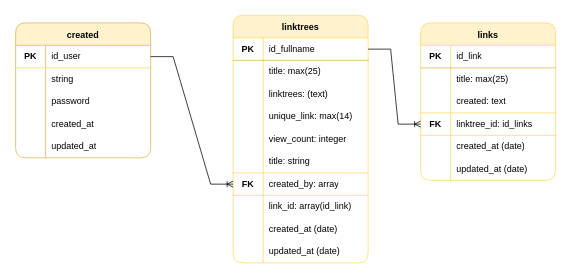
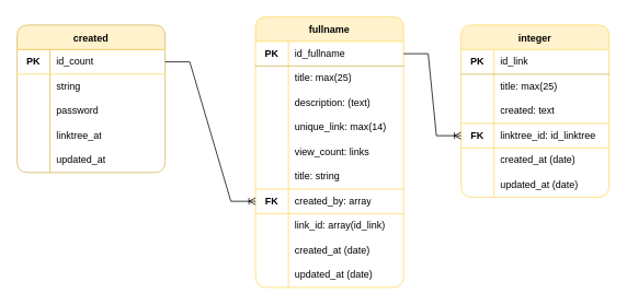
  <mxCell id="0" />
  <mxCell id="1" parent="0" />
  <mxCell id="2" value="created" style="shape=table;startSize=30;container=1;collapsible=0;childLayout=tableLayout;fixedRows=1;rowLines=0;fontStyle=1;rounded=1;fillStyle=auto;strokeWidth=1;fillColor=#fff2cc;strokeColor=#d6b656;swimlaneFillColor=default;swimlaneLine=1;" vertex="1" parent="1"><mxGeometry x="20" y="30" width="180" height="180" as="geometry" /></mxCell>
  <mxCell id="3" value="" style="shape=tableRow;horizontal=0;startSize=0;swimlaneHead=0;swimlaneBody=0;top=1;left=0;bottom=1;right=0;collapsible=0;dropTarget=0;fillColor=none;points=[[0,0.5],[1,0.5]];portConstraint=eastwest;rounded=0;fillStyle=auto;strokeWidth=1;strokeColor=#FFD966;" vertex="1" parent="2"><mxGeometry y="30" width="180" height="30" as="geometry" /></mxCell>
  <mxCell id="4" value="&lt;b&gt;PK&lt;/b&gt;" style="shape=partialRectangle;html=1;whiteSpace=wrap;connectable=0;fillColor=none;top=0;left=0;bottom=0;right=0;overflow=hidden;pointerEvents=1;rounded=0;fillStyle=auto;strokeWidth=0;" vertex="1" parent="3"><mxGeometry width="40" height="30" as="geometry"><mxRectangle width="40" height="30" as="alternateBounds" /></mxGeometry></mxCell>
- <mxCell id="5" value="id_user" style="shape=partialRectangle;html=1;whiteSpace=wrap;connectable=0;fillColor=none;top=0;left=0;bottom=0;right=0;align=left;spacingLeft=6;overflow=hidden;rounded=0;fillStyle=auto;strokeWidth=0;" vertex="1" parent="3"><mxGeometry x="40" width="140" height="30" as="geometry"><mxRectangle width="140" height="30" as="alternateBounds" /></mxGeometry></mxCell>
+ <mxCell id="5" value="id_count" style="shape=partialRectangle;html=1;whiteSpace=wrap;connectable=0;fillColor=none;top=0;left=0;bottom=0;right=0;align=left;spacingLeft=6;overflow=hidden;rounded=0;fillStyle=auto;strokeWidth=0;" vertex="1" parent="3"><mxGeometry x="40" width="140" height="30" as="geometry"><mxRectangle width="140" height="30" as="alternateBounds" /></mxGeometry></mxCell>
  <mxCell id="6" value="" style="shape=tableRow;horizontal=0;startSize=0;swimlaneHead=0;swimlaneBody=0;top=0;left=0;bottom=0;right=0;collapsible=0;dropTarget=0;fillColor=none;points=[[0,0.5],[1,0.5]];portConstraint=eastwest;rounded=0;fillStyle=auto;strokeWidth=0;" vertex="1" parent="2"><mxGeometry y="60" width="180" height="30" as="geometry" /></mxCell>
  <mxCell id="7" value="" style="shape=partialRectangle;html=1;whiteSpace=wrap;connectable=0;fillColor=none;top=0;left=0;bottom=0;right=0;overflow=hidden;rounded=0;fillStyle=auto;strokeWidth=0;" vertex="1" parent="6"><mxGeometry width="40" height="30" as="geometry"><mxRectangle width="40" height="30" as="alternateBounds" /></mxGeometry></mxCell>
  <mxCell id="8" value="string" style="shape=partialRectangle;html=1;whiteSpace=wrap;connectable=0;fillColor=none;top=0;left=0;bottom=0;right=0;align=left;spacingLeft=6;overflow=hidden;rounded=0;fillStyle=auto;strokeWidth=0;" vertex="1" parent="6"><mxGeometry x="40" width="140" height="30" as="geometry"><mxRectangle width="140" height="30" as="alternateBounds" /></mxGeometry></mxCell>
  <mxCell id="9" value="" style="shape=tableRow;horizontal=0;startSize=0;swimlaneHead=0;swimlaneBody=0;top=0;left=0;bottom=0;right=0;collapsible=0;dropTarget=0;fillColor=none;points=[[0,0.5],[1,0.5]];portConstraint=eastwest;rounded=0;fillStyle=auto;strokeWidth=0;" vertex="1" parent="2"><mxGeometry y="90" width="180" height="30" as="geometry" /></mxCell>
  <mxCell id="10" value="" style="shape=partialRectangle;html=1;whiteSpace=wrap;connectable=0;fillColor=none;top=0;left=0;bottom=0;right=0;overflow=hidden;rounded=0;fillStyle=auto;strokeWidth=0;" vertex="1" parent="9"><mxGeometry width="40" height="30" as="geometry"><mxRectangle width="40" height="30" as="alternateBounds" /></mxGeometry></mxCell>
  <mxCell id="11" value="password" style="shape=partialRectangle;html=1;whiteSpace=wrap;connectable=0;fillColor=none;top=0;left=0;bottom=0;right=0;align=left;spacingLeft=6;overflow=hidden;rounded=0;fillStyle=auto;strokeWidth=0;" vertex="1" parent="9"><mxGeometry x="40" width="140" height="30" as="geometry"><mxRectangle width="140" height="30" as="alternateBounds" /></mxGeometry></mxCell>
  <mxCell id="12" style="shape=tableRow;horizontal=0;startSize=0;swimlaneHead=0;swimlaneBody=0;top=0;left=0;bottom=0;right=0;collapsible=0;dropTarget=0;fillColor=none;points=[[0,0.5],[1,0.5]];portConstraint=eastwest;rounded=0;fillStyle=auto;strokeWidth=0;" vertex="1" parent="2"><mxGeometry y="120" width="180" height="30" as="geometry" /></mxCell>
  <mxCell id="13" style="shape=partialRectangle;html=1;whiteSpace=wrap;connectable=0;fillColor=none;top=0;left=0;bottom=0;right=0;overflow=hidden;rounded=0;fillStyle=auto;strokeWidth=0;" vertex="1" parent="12"><mxGeometry width="40" height="30" as="geometry"><mxRectangle width="40" height="30" as="alternateBounds" /></mxGeometry></mxCell>
- <mxCell id="14" value="created_at" style="shape=partialRectangle;html=1;whiteSpace=wrap;connectable=0;fillColor=none;top=0;left=0;bottom=0;right=0;align=left;spacingLeft=6;overflow=hidden;rounded=0;fillStyle=auto;strokeWidth=0;" vertex="1" parent="12"><mxGeometry x="40" width="140" height="30" as="geometry"><mxRectangle width="140" height="30" as="alternateBounds" /></mxGeometry></mxCell>
+ <mxCell id="14" value="linktree_at" style="shape=partialRectangle;html=1;whiteSpace=wrap;connectable=0;fillColor=none;top=0;left=0;bottom=0;right=0;align=left;spacingLeft=6;overflow=hidden;rounded=0;fillStyle=auto;strokeWidth=0;" vertex="1" parent="12"><mxGeometry x="40" width="140" height="30" as="geometry"><mxRectangle width="140" height="30" as="alternateBounds" /></mxGeometry></mxCell>
  <mxCell id="15" style="shape=tableRow;horizontal=0;startSize=0;swimlaneHead=0;swimlaneBody=0;top=0;left=0;bottom=0;right=0;collapsible=0;dropTarget=0;fillColor=none;points=[[0,0.5],[1,0.5]];portConstraint=eastwest;rounded=0;fillStyle=auto;strokeWidth=0;" vertex="1" parent="2"><mxGeometry y="150" width="180" height="30" as="geometry" /></mxCell>
  <mxCell id="16" style="shape=partialRectangle;html=1;whiteSpace=wrap;connectable=0;fillColor=none;top=0;left=0;bottom=0;right=0;overflow=hidden;rounded=0;fillStyle=auto;strokeWidth=0;" vertex="1" parent="15"><mxGeometry width="40" height="30" as="geometry"><mxRectangle width="40" height="30" as="alternateBounds" /></mxGeometry></mxCell>
  <mxCell id="17" value="updated_at" style="shape=partialRectangle;html=1;whiteSpace=wrap;connectable=0;fillColor=none;top=0;left=0;bottom=0;right=0;align=left;spacingLeft=6;overflow=hidden;rounded=0;fillStyle=auto;strokeWidth=0;" vertex="1" parent="15"><mxGeometry x="40" width="140" height="30" as="geometry"><mxRectangle width="140" height="30" as="alternateBounds" /></mxGeometry></mxCell>
- <mxCell id="18" value="linktrees" style="shape=table;startSize=30;container=1;collapsible=0;childLayout=tableLayout;fixedRows=1;rowLines=0;fontStyle=1;rounded=1;fillStyle=auto;strokeWidth=1;fillColor=#fff2cc;strokeColor=#FFD966;swimlaneFillColor=default;swimlaneLine=1;" vertex="1" parent="1"><mxGeometry x="310" y="20" width="180" height="330" as="geometry" /></mxCell>
+ <mxCell id="18" value="fullname" style="shape=table;startSize=30;container=1;collapsible=0;childLayout=tableLayout;fixedRows=1;rowLines=0;fontStyle=1;rounded=1;fillStyle=auto;strokeWidth=1;fillColor=#fff2cc;strokeColor=#FFD966;swimlaneFillColor=default;swimlaneLine=1;" vertex="1" parent="1"><mxGeometry x="310" y="20" width="180" height="330" as="geometry" /></mxCell>
  <mxCell id="19" value="" style="shape=tableRow;horizontal=0;startSize=0;swimlaneHead=1;swimlaneBody=0;top=0;left=0;bottom=0;right=0;collapsible=0;dropTarget=0;fillColor=none;points=[[0,0.5],[1,0.5]];portConstraint=eastwest;rounded=0;fillStyle=auto;strokeWidth=0;perimeterSpacing=0;swimlaneFillColor=none;labelBorderColor=#000000;fontStyle=0;align=left;" vertex="1" parent="18"><mxGeometry y="30" width="180" height="30" as="geometry" /></mxCell>
  <mxCell id="20" value="&lt;b&gt;PK&lt;/b&gt;" style="shape=partialRectangle;html=1;whiteSpace=wrap;connectable=0;fillColor=none;top=0;left=0;bottom=1;right=0;overflow=hidden;pointerEvents=1;rounded=0;fillStyle=auto;strokeWidth=1;strokeColor=#d6b656;" vertex="1" parent="19"><mxGeometry width="40" height="30" as="geometry"><mxRectangle width="40" height="30" as="alternateBounds" /></mxGeometry></mxCell>
  <mxCell id="21" value="id_fullname" style="shape=partialRectangle;html=1;whiteSpace=wrap;connectable=0;fillColor=none;top=0;left=0;bottom=1;right=0;align=left;spacingLeft=6;overflow=hidden;rounded=0;fillStyle=auto;strokeWidth=1;strokeColor=#d6b656;gradientColor=default;" vertex="1" parent="19"><mxGeometry x="40" width="140" height="30" as="geometry"><mxRectangle width="140" height="30" as="alternateBounds" /></mxGeometry></mxCell>
  <mxCell id="22" value="" style="shape=tableRow;horizontal=0;startSize=0;swimlaneHead=0;swimlaneBody=0;top=0;left=0;bottom=0;right=0;collapsible=0;dropTarget=0;fillColor=none;points=[[0,0.5],[1,0.5]];portConstraint=eastwest;rounded=0;fillStyle=auto;strokeWidth=0;" vertex="1" parent="18"><mxGeometry y="60" width="180" height="30" as="geometry" /></mxCell>
  <mxCell id="23" value="" style="shape=partialRectangle;html=1;whiteSpace=wrap;connectable=0;fillColor=none;top=0;left=0;bottom=0;right=0;overflow=hidden;rounded=0;fillStyle=auto;strokeWidth=0;" vertex="1" parent="22"><mxGeometry width="40" height="30" as="geometry"><mxRectangle width="40" height="30" as="alternateBounds" /></mxGeometry></mxCell>
  <mxCell id="24" value="title: max(25)" style="shape=partialRectangle;html=1;whiteSpace=wrap;connectable=0;fillColor=none;top=0;left=0;bottom=0;right=0;align=left;spacingLeft=6;overflow=hidden;rounded=0;fillStyle=auto;strokeWidth=0;" vertex="1" parent="22"><mxGeometry x="40" width="140" height="30" as="geometry"><mxRectangle width="140" height="30" as="alternateBounds" /></mxGeometry></mxCell>
  <mxCell id="25" value="" style="shape=tableRow;horizontal=0;startSize=0;swimlaneHead=0;swimlaneBody=0;top=0;left=0;bottom=0;right=0;collapsible=0;dropTarget=0;fillColor=none;points=[[0,0.5],[1,0.5]];portConstraint=eastwest;rounded=0;fillStyle=auto;strokeWidth=0;" vertex="1" parent="18"><mxGeometry y="90" width="180" height="30" as="geometry" /></mxCell>
  <mxCell id="26" value="" style="shape=partialRectangle;html=1;whiteSpace=wrap;connectable=0;fillColor=none;top=0;left=0;bottom=0;right=0;overflow=hidden;rounded=0;fillStyle=auto;strokeWidth=0;" vertex="1" parent="25"><mxGeometry width="40" height="30" as="geometry"><mxRectangle width="40" height="30" as="alternateBounds" /></mxGeometry></mxCell>
- <mxCell id="27" value="linktrees: (text)" style="shape=partialRectangle;html=1;whiteSpace=wrap;connectable=0;fillColor=none;top=0;left=0;bottom=0;right=0;align=left;spacingLeft=6;overflow=hidden;rounded=0;fillStyle=auto;strokeWidth=0;" vertex="1" parent="25"><mxGeometry x="40" width="140" height="30" as="geometry"><mxRectangle width="140" height="30" as="alternateBounds" /></mxGeometry></mxCell>
+ <mxCell id="27" value="description: (text)" style="shape=partialRectangle;html=1;whiteSpace=wrap;connectable=0;fillColor=none;top=0;left=0;bottom=0;right=0;align=left;spacingLeft=6;overflow=hidden;rounded=0;fillStyle=auto;strokeWidth=0;" vertex="1" parent="25"><mxGeometry x="40" width="140" height="30" as="geometry"><mxRectangle width="140" height="30" as="alternateBounds" /></mxGeometry></mxCell>
  <mxCell id="28" style="shape=tableRow;horizontal=0;startSize=0;swimlaneHead=0;swimlaneBody=0;top=0;left=0;bottom=0;right=0;collapsible=0;dropTarget=0;fillColor=none;points=[[0,0.5],[1,0.5]];portConstraint=eastwest;rounded=0;fillStyle=auto;strokeWidth=0;" vertex="1" parent="18"><mxGeometry y="120" width="180" height="30" as="geometry" /></mxCell>
  <mxCell id="29" style="shape=partialRectangle;html=1;whiteSpace=wrap;connectable=0;fillColor=none;top=0;left=0;bottom=0;right=0;overflow=hidden;rounded=0;fillStyle=auto;strokeWidth=0;" vertex="1" parent="28"><mxGeometry width="40" height="30" as="geometry"><mxRectangle width="40" height="30" as="alternateBounds" /></mxGeometry></mxCell>
  <mxCell id="30" value="unique_link: max(14)" style="shape=partialRectangle;html=1;whiteSpace=wrap;connectable=0;fillColor=none;top=0;left=0;bottom=0;right=0;align=left;spacingLeft=6;overflow=hidden;rounded=0;fillStyle=auto;strokeWidth=0;" vertex="1" parent="28"><mxGeometry x="40" width="140" height="30" as="geometry"><mxRectangle width="140" height="30" as="alternateBounds" /></mxGeometry></mxCell>
  <mxCell id="31" style="shape=tableRow;horizontal=0;startSize=0;swimlaneHead=0;swimlaneBody=0;top=0;left=0;bottom=0;right=0;collapsible=0;dropTarget=0;fillColor=none;points=[[0,0.5],[1,0.5]];portConstraint=eastwest;rounded=0;fillStyle=auto;strokeWidth=0;" vertex="1" parent="18"><mxGeometry y="150" width="180" height="30" as="geometry" /></mxCell>
  <mxCell id="32" style="shape=partialRectangle;html=1;whiteSpace=wrap;connectable=0;fillColor=none;top=0;left=0;bottom=0;right=0;overflow=hidden;rounded=0;fillStyle=auto;strokeWidth=0;" vertex="1" parent="31"><mxGeometry width="40" height="30" as="geometry"><mxRectangle width="40" height="30" as="alternateBounds" /></mxGeometry></mxCell>
- <mxCell id="33" value="view_count: integer" style="shape=partialRectangle;html=1;whiteSpace=wrap;connectable=0;fillColor=none;top=0;left=0;bottom=0;right=0;align=left;spacingLeft=6;overflow=hidden;rounded=0;fillStyle=auto;strokeWidth=0;" vertex="1" parent="31"><mxGeometry x="40" width="140" height="30" as="geometry"><mxRectangle width="140" height="30" as="alternateBounds" /></mxGeometry></mxCell>
+ <mxCell id="33" value="view_count: links" style="shape=partialRectangle;html=1;whiteSpace=wrap;connectable=0;fillColor=none;top=0;left=0;bottom=0;right=0;align=left;spacingLeft=6;overflow=hidden;rounded=0;fillStyle=auto;strokeWidth=0;" vertex="1" parent="31"><mxGeometry x="40" width="140" height="30" as="geometry"><mxRectangle width="140" height="30" as="alternateBounds" /></mxGeometry></mxCell>
  <mxCell id="34" style="shape=tableRow;horizontal=0;startSize=0;swimlaneHead=0;swimlaneBody=0;top=0;left=0;bottom=0;right=0;collapsible=0;dropTarget=0;fillColor=none;points=[[0,0.5],[1,0.5]];portConstraint=eastwest;rounded=0;fillStyle=auto;strokeWidth=0;" vertex="1" parent="18"><mxGeometry y="180" width="180" height="30" as="geometry" /></mxCell>
  <mxCell id="35" style="shape=partialRectangle;html=1;whiteSpace=wrap;connectable=0;fillColor=none;top=0;left=0;bottom=0;right=0;overflow=hidden;rounded=0;fillStyle=auto;strokeWidth=0;" vertex="1" parent="34"><mxGeometry width="40" height="30" as="geometry"><mxRectangle width="40" height="30" as="alternateBounds" /></mxGeometry></mxCell>
  <mxCell id="36" value="title: string" style="shape=partialRectangle;html=1;whiteSpace=wrap;connectable=0;fillColor=none;top=0;left=0;bottom=0;right=0;align=left;spacingLeft=6;overflow=hidden;rounded=0;fillStyle=auto;strokeWidth=0;" vertex="1" parent="34"><mxGeometry x="40" width="140" height="30" as="geometry"><mxRectangle width="140" height="30" as="alternateBounds" /></mxGeometry></mxCell>
  <mxCell id="37" style="shape=tableRow;horizontal=0;startSize=0;swimlaneHead=0;swimlaneBody=0;top=1;left=0;bottom=1;right=0;collapsible=0;dropTarget=0;fillColor=none;points=[[0,0.5],[1,0.5]];portConstraint=eastwest;rounded=0;fillStyle=auto;strokeWidth=1;strokeColor=#FFD966;" vertex="1" parent="18"><mxGeometry y="210" width="180" height="30" as="geometry" /></mxCell>
  <mxCell id="38" value="&lt;b&gt;FK&lt;/b&gt;" style="shape=partialRectangle;html=1;whiteSpace=wrap;connectable=0;fillColor=none;top=0;left=0;bottom=0;right=0;overflow=hidden;rounded=0;fillStyle=auto;strokeWidth=0;" vertex="1" parent="37"><mxGeometry width="40" height="30" as="geometry"><mxRectangle width="40" height="30" as="alternateBounds" /></mxGeometry></mxCell>
  <mxCell id="39" value="created_by: array" style="shape=partialRectangle;html=1;whiteSpace=wrap;connectable=0;fillColor=none;top=0;left=0;bottom=0;right=0;align=left;spacingLeft=6;overflow=hidden;rounded=0;fillStyle=auto;strokeWidth=0;" vertex="1" parent="37"><mxGeometry x="40" width="140" height="30" as="geometry"><mxRectangle width="140" height="30" as="alternateBounds" /></mxGeometry></mxCell>
  <mxCell id="40" style="shape=tableRow;horizontal=0;startSize=0;swimlaneHead=0;swimlaneBody=0;top=0;left=0;bottom=0;right=0;collapsible=0;dropTarget=0;fillColor=none;points=[[0,0.5],[1,0.5]];portConstraint=eastwest;rounded=0;fillStyle=auto;strokeWidth=1;strokeColor=#FFD966;connectable=1;" vertex="1" parent="18"><mxGeometry y="240" width="180" height="30" as="geometry" /></mxCell>
  <mxCell id="41" value="" style="shape=partialRectangle;html=1;whiteSpace=wrap;connectable=0;fillColor=none;top=0;left=0;bottom=0;right=0;overflow=hidden;rounded=0;fillStyle=auto;strokeWidth=0;" vertex="1" parent="40"><mxGeometry width="40" height="30" as="geometry"><mxRectangle width="40" height="30" as="alternateBounds" /></mxGeometry></mxCell>
  <mxCell id="42" value="link_id: array(id_link)" style="shape=partialRectangle;html=1;whiteSpace=wrap;connectable=0;fillColor=none;top=0;left=0;bottom=0;right=0;align=left;spacingLeft=6;overflow=hidden;rounded=0;fillStyle=auto;strokeWidth=0;" vertex="1" parent="40"><mxGeometry x="40" width="140" height="30" as="geometry"><mxRectangle width="140" height="30" as="alternateBounds" /></mxGeometry></mxCell>
  <mxCell id="43" style="shape=tableRow;horizontal=0;startSize=0;swimlaneHead=0;swimlaneBody=0;top=0;left=0;bottom=0;right=0;collapsible=0;dropTarget=0;fillColor=none;points=[[0,0.5],[1,0.5]];portConstraint=eastwest;rounded=0;fillStyle=auto;strokeWidth=0;" vertex="1" parent="18"><mxGeometry y="270" width="180" height="30" as="geometry" /></mxCell>
  <mxCell id="44" style="shape=partialRectangle;html=1;whiteSpace=wrap;connectable=0;fillColor=none;top=0;left=0;bottom=0;right=0;overflow=hidden;rounded=0;fillStyle=auto;strokeWidth=0;" vertex="1" parent="43"><mxGeometry width="40" height="30" as="geometry"><mxRectangle width="40" height="30" as="alternateBounds" /></mxGeometry></mxCell>
  <mxCell id="45" value="created_at (date)" style="shape=partialRectangle;html=1;whiteSpace=wrap;connectable=0;fillColor=none;top=0;left=0;bottom=0;right=0;align=left;spacingLeft=6;overflow=hidden;rounded=0;fillStyle=auto;strokeWidth=0;" vertex="1" parent="43"><mxGeometry x="40" width="140" height="30" as="geometry"><mxRectangle width="140" height="30" as="alternateBounds" /></mxGeometry></mxCell>
  <mxCell id="46" style="shape=tableRow;horizontal=0;startSize=0;swimlaneHead=0;swimlaneBody=0;top=0;left=0;bottom=0;right=0;collapsible=0;dropTarget=0;fillColor=none;points=[[0,0.5],[1,0.5]];portConstraint=eastwest;rounded=0;fillStyle=auto;strokeWidth=0;" vertex="1" parent="18"><mxGeometry y="300" width="180" height="30" as="geometry" /></mxCell>
  <mxCell id="47" style="shape=partialRectangle;html=1;whiteSpace=wrap;connectable=0;fillColor=none;top=0;left=0;bottom=0;right=0;overflow=hidden;rounded=0;fillStyle=auto;strokeWidth=0;" vertex="1" parent="46"><mxGeometry width="40" height="30" as="geometry"><mxRectangle width="40" height="30" as="alternateBounds" /></mxGeometry></mxCell>
  <mxCell id="48" value="updated_at (date)" style="shape=partialRectangle;html=1;whiteSpace=wrap;connectable=0;fillColor=none;top=0;left=0;bottom=0;right=0;align=left;spacingLeft=6;overflow=hidden;rounded=0;fillStyle=auto;strokeWidth=0;" vertex="1" parent="46"><mxGeometry x="40" width="140" height="30" as="geometry"><mxRectangle width="140" height="30" as="alternateBounds" /></mxGeometry></mxCell>
  <mxCell id="49" value="" style="edgeStyle=entityRelationEdgeStyle;fontSize=12;html=1;endArrow=ERoneToMany;rounded=0;exitX=1;exitY=0.5;exitDx=0;exitDy=0;" edge="1" parent="1" source="3" target="37"><mxGeometry width="100" height="100" relative="1" as="geometry"><mxPoint x="180" y="210" as="sourcePoint" /><mxPoint x="280" y="110" as="targetPoint" /></mxGeometry></mxCell>
- <mxCell id="50" value="links" style="shape=table;startSize=30;container=1;collapsible=0;childLayout=tableLayout;fixedRows=1;rowLines=0;fontStyle=1;rounded=1;fillStyle=auto;strokeWidth=1;fillColor=#fff2cc;strokeColor=#FFD966;swimlaneFillColor=default;swimlaneLine=1;" vertex="1" parent="1"><mxGeometry x="560" y="30" width="180" height="210" as="geometry" /></mxCell>
+ <mxCell id="50" value="integer" style="shape=table;startSize=30;container=1;collapsible=0;childLayout=tableLayout;fixedRows=1;rowLines=0;fontStyle=1;rounded=1;fillStyle=auto;strokeWidth=1;fillColor=#fff2cc;strokeColor=#FFD966;swimlaneFillColor=default;swimlaneLine=1;" vertex="1" parent="1"><mxGeometry x="560" y="30" width="180" height="210" as="geometry" /></mxCell>
  <mxCell id="51" value="" style="shape=tableRow;horizontal=0;startSize=0;swimlaneHead=1;swimlaneBody=0;top=0;left=0;bottom=0;right=0;collapsible=0;dropTarget=0;fillColor=none;points=[[0,0.5],[1,0.5]];portConstraint=eastwest;rounded=0;fillStyle=auto;strokeWidth=0;perimeterSpacing=0;swimlaneFillColor=none;labelBorderColor=#000000;fontStyle=0;align=left;" vertex="1" parent="50"><mxGeometry y="30" width="180" height="30" as="geometry" /></mxCell>
  <mxCell id="52" value="&lt;b&gt;PK&lt;/b&gt;" style="shape=partialRectangle;html=1;whiteSpace=wrap;connectable=0;fillColor=none;top=0;left=0;bottom=1;right=0;overflow=hidden;pointerEvents=1;rounded=0;fillStyle=auto;strokeWidth=1;strokeColor=#d6b656;" vertex="1" parent="51"><mxGeometry width="40" height="30" as="geometry"><mxRectangle width="40" height="30" as="alternateBounds" /></mxGeometry></mxCell>
  <mxCell id="53" value="id_link" style="shape=partialRectangle;html=1;whiteSpace=wrap;connectable=0;fillColor=none;top=0;left=0;bottom=1;right=0;align=left;spacingLeft=6;overflow=hidden;rounded=0;fillStyle=auto;strokeWidth=1;strokeColor=#d6b656;gradientColor=default;" vertex="1" parent="51"><mxGeometry x="40" width="140" height="30" as="geometry"><mxRectangle width="140" height="30" as="alternateBounds" /></mxGeometry></mxCell>
  <mxCell id="54" value="" style="shape=tableRow;horizontal=0;startSize=0;swimlaneHead=0;swimlaneBody=0;top=0;left=0;bottom=0;right=0;collapsible=0;dropTarget=0;fillColor=none;points=[[0,0.5],[1,0.5]];portConstraint=eastwest;rounded=0;fillStyle=auto;strokeWidth=0;" vertex="1" parent="50"><mxGeometry y="60" width="180" height="30" as="geometry" /></mxCell>
  <mxCell id="55" value="" style="shape=partialRectangle;html=1;whiteSpace=wrap;connectable=0;fillColor=none;top=0;left=0;bottom=0;right=0;overflow=hidden;rounded=0;fillStyle=auto;strokeWidth=0;" vertex="1" parent="54"><mxGeometry width="40" height="30" as="geometry"><mxRectangle width="40" height="30" as="alternateBounds" /></mxGeometry></mxCell>
  <mxCell id="56" value="title: max(25)" style="shape=partialRectangle;html=1;whiteSpace=wrap;connectable=0;fillColor=none;top=0;left=0;bottom=0;right=0;align=left;spacingLeft=6;overflow=hidden;rounded=0;fillStyle=auto;strokeWidth=0;" vertex="1" parent="54"><mxGeometry x="40" width="140" height="30" as="geometry"><mxRectangle width="140" height="30" as="alternateBounds" /></mxGeometry></mxCell>
  <mxCell id="57" value="" style="shape=tableRow;horizontal=0;startSize=0;swimlaneHead=0;swimlaneBody=0;top=0;left=0;bottom=0;right=0;collapsible=0;dropTarget=0;fillColor=none;points=[[0,0.5],[1,0.5]];portConstraint=eastwest;rounded=0;fillStyle=auto;strokeWidth=0;" vertex="1" parent="50"><mxGeometry y="90" width="180" height="30" as="geometry" /></mxCell>
  <mxCell id="58" value="" style="shape=partialRectangle;html=1;whiteSpace=wrap;connectable=0;fillColor=none;top=0;left=0;bottom=0;right=0;overflow=hidden;rounded=0;fillStyle=auto;strokeWidth=0;" vertex="1" parent="57"><mxGeometry width="40" height="30" as="geometry"><mxRectangle width="40" height="30" as="alternateBounds" /></mxGeometry></mxCell>
  <mxCell id="59" value="created: text" style="shape=partialRectangle;html=1;whiteSpace=wrap;connectable=0;fillColor=none;top=0;left=0;bottom=0;right=0;align=left;spacingLeft=6;overflow=hidden;rounded=0;fillStyle=auto;strokeWidth=0;" vertex="1" parent="57"><mxGeometry x="40" width="140" height="30" as="geometry"><mxRectangle width="140" height="30" as="alternateBounds" /></mxGeometry></mxCell>
  <mxCell id="60" style="shape=tableRow;horizontal=0;startSize=0;swimlaneHead=0;swimlaneBody=0;top=1;left=0;bottom=1;right=0;collapsible=0;dropTarget=0;fillColor=none;points=[[0,0.5],[1,0.5]];portConstraint=eastwest;rounded=0;fillStyle=auto;strokeWidth=1;strokeColor=#FFD966;" vertex="1" parent="50"><mxGeometry y="120" width="180" height="30" as="geometry" /></mxCell>
  <mxCell id="61" value="&lt;b&gt;FK&lt;/b&gt;" style="shape=partialRectangle;html=1;whiteSpace=wrap;connectable=0;fillColor=none;top=0;left=0;bottom=0;right=0;overflow=hidden;rounded=0;fillStyle=auto;strokeWidth=0;" vertex="1" parent="60"><mxGeometry width="40" height="30" as="geometry"><mxRectangle width="40" height="30" as="alternateBounds" /></mxGeometry></mxCell>
- <mxCell id="62" value="linktree_id: id_links" style="shape=partialRectangle;html=1;whiteSpace=wrap;connectable=0;fillColor=none;top=0;left=0;bottom=0;right=0;align=left;spacingLeft=6;overflow=hidden;rounded=0;fillStyle=auto;strokeWidth=0;" vertex="1" parent="60"><mxGeometry x="40" width="140" height="30" as="geometry"><mxRectangle width="140" height="30" as="alternateBounds" /></mxGeometry></mxCell>
+ <mxCell id="62" value="linktree_id: id_linktree" style="shape=partialRectangle;html=1;whiteSpace=wrap;connectable=0;fillColor=none;top=0;left=0;bottom=0;right=0;align=left;spacingLeft=6;overflow=hidden;rounded=0;fillStyle=auto;strokeWidth=0;" vertex="1" parent="60"><mxGeometry x="40" width="140" height="30" as="geometry"><mxRectangle width="140" height="30" as="alternateBounds" /></mxGeometry></mxCell>
  <mxCell id="63" style="shape=tableRow;horizontal=0;startSize=0;swimlaneHead=0;swimlaneBody=0;top=0;left=0;bottom=0;right=0;collapsible=0;dropTarget=0;fillColor=none;points=[[0,0.5],[1,0.5]];portConstraint=eastwest;rounded=0;fillStyle=auto;strokeWidth=0;" vertex="1" parent="50"><mxGeometry y="150" width="180" height="30" as="geometry" /></mxCell>
  <mxCell id="64" style="shape=partialRectangle;html=1;whiteSpace=wrap;connectable=0;fillColor=none;top=0;left=0;bottom=0;right=0;overflow=hidden;rounded=0;fillStyle=auto;strokeWidth=0;" vertex="1" parent="63"><mxGeometry width="40" height="30" as="geometry"><mxRectangle width="40" height="30" as="alternateBounds" /></mxGeometry></mxCell>
  <mxCell id="65" value="created_at (date)" style="shape=partialRectangle;html=1;whiteSpace=wrap;connectable=0;fillColor=none;top=0;left=0;bottom=0;right=0;align=left;spacingLeft=6;overflow=hidden;rounded=0;fillStyle=auto;strokeWidth=0;" vertex="1" parent="63"><mxGeometry x="40" width="140" height="30" as="geometry"><mxRectangle width="140" height="30" as="alternateBounds" /></mxGeometry></mxCell>
  <mxCell id="66" style="shape=tableRow;horizontal=0;startSize=0;swimlaneHead=0;swimlaneBody=0;top=0;left=0;bottom=0;right=0;collapsible=0;dropTarget=0;fillColor=none;points=[[0,0.5],[1,0.5]];portConstraint=eastwest;rounded=0;fillStyle=auto;strokeWidth=0;" vertex="1" parent="50"><mxGeometry y="180" width="180" height="30" as="geometry" /></mxCell>
  <mxCell id="67" style="shape=partialRectangle;html=1;whiteSpace=wrap;connectable=0;fillColor=none;top=0;left=0;bottom=0;right=0;overflow=hidden;rounded=0;fillStyle=auto;strokeWidth=0;" vertex="1" parent="66"><mxGeometry width="40" height="30" as="geometry"><mxRectangle width="40" height="30" as="alternateBounds" /></mxGeometry></mxCell>
  <mxCell id="68" value="updated_at (date)" style="shape=partialRectangle;html=1;whiteSpace=wrap;connectable=0;fillColor=none;top=0;left=0;bottom=0;right=0;align=left;spacingLeft=6;overflow=hidden;rounded=0;fillStyle=auto;strokeWidth=0;" vertex="1" parent="66"><mxGeometry x="40" width="140" height="30" as="geometry"><mxRectangle width="140" height="30" as="alternateBounds" /></mxGeometry></mxCell>
  <mxCell id="69" value="" style="edgeStyle=entityRelationEdgeStyle;fontSize=12;html=1;endArrow=ERoneToMany;rounded=0;fontColor=default;exitX=1;exitY=0.5;exitDx=0;exitDy=0;entryX=0;entryY=0.5;entryDx=0;entryDy=0;" edge="1" parent="1" source="19" target="60"><mxGeometry width="100" height="100" relative="1" as="geometry"><mxPoint x="470" y="240" as="sourcePoint" /><mxPoint x="570" y="140" as="targetPoint" /></mxGeometry></mxCell>
